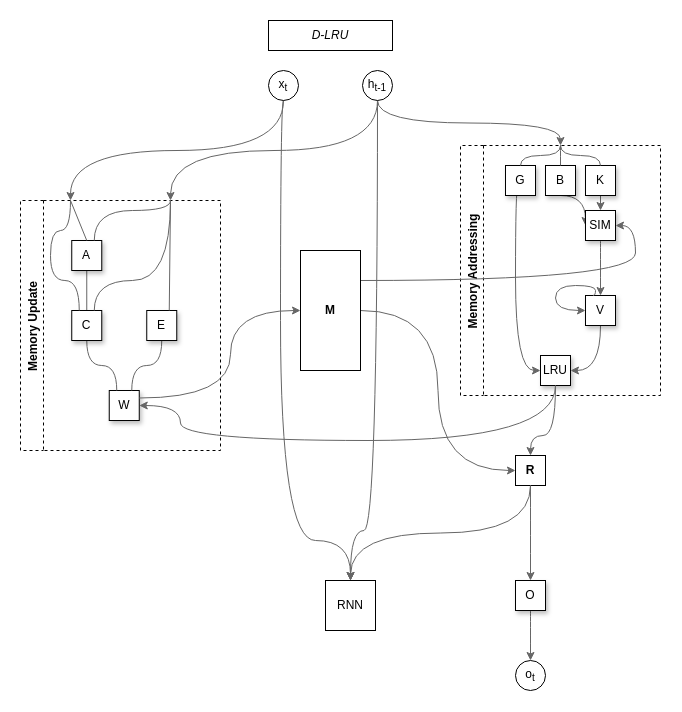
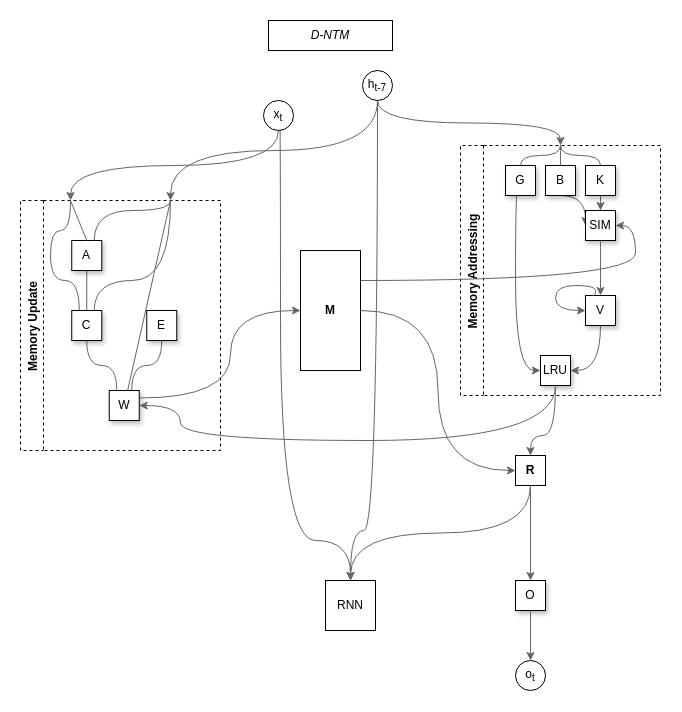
  <mxCell id="0" />
  <mxCell id="1" parent="0" />
  <mxCell id="2" style="edgeStyle=orthogonalEdgeStyle;curved=1;rounded=0;orthogonalLoop=1;jettySize=auto;html=1;exitX=0.5;exitY=1;exitDx=0;exitDy=0;entryX=0.5;entryY=0;entryDx=0;entryDy=0;fillColor=#f5f5f5;strokeColor=#666666;" parent="1" source="48" target="5" edge="1"><mxGeometry relative="1" as="geometry"><mxPoint x="570" y="158" as="targetPoint" /></mxGeometry></mxCell>
  <mxCell id="3" style="edgeStyle=orthogonalEdgeStyle;curved=1;rounded=0;orthogonalLoop=1;jettySize=auto;html=1;exitX=0.5;exitY=1;exitDx=0;exitDy=0;entryX=0.75;entryY=0;entryDx=0;entryDy=0;fillColor=#f5f5f5;strokeColor=#666666;" parent="1" source="48" target="28" edge="1"><mxGeometry relative="1" as="geometry"><mxPoint x="160" y="201" as="targetPoint" /></mxGeometry></mxCell>
  <mxCell id="4" value="" style="group;fontStyle=1;dashed=1;" parent="1" vertex="1" connectable="0"><mxGeometry x="460" y="195" width="200" height="370" as="geometry" /></mxCell>
  <mxCell id="5" value="Memory Addressing" style="swimlane;horizontal=0;dashed=1;" parent="4" vertex="1"><mxGeometry y="-50" width="200" height="250" as="geometry" /></mxCell>
  <mxCell id="6" style="edgeStyle=orthogonalEdgeStyle;curved=1;rounded=0;orthogonalLoop=1;jettySize=auto;html=1;exitX=0.5;exitY=1;exitDx=0;exitDy=0;entryX=0;entryY=0.5;entryDx=0;entryDy=0;fillColor=#f5f5f5;strokeColor=#666666;" parent="5" source="7" target="8" edge="1"><mxGeometry relative="1" as="geometry"><Array as="points"><mxPoint x="55" y="40" /><mxPoint x="55" y="225" /></Array></mxGeometry></mxCell>
  <mxCell id="7" value="G" style="whiteSpace=wrap;html=1;aspect=fixed;rounded=0;shadow=1;" parent="5" vertex="1"><mxGeometry x="45" y="20" width="30" height="30" as="geometry" /></mxCell>
  <mxCell id="8" value="LRU" style="whiteSpace=wrap;html=1;aspect=fixed;rounded=0;shadow=1;" parent="5" vertex="1"><mxGeometry x="80" y="210" width="30" height="30" as="geometry" /></mxCell>
  <mxCell id="9" style="edgeStyle=orthogonalEdgeStyle;curved=1;rounded=0;orthogonalLoop=1;jettySize=auto;html=1;exitX=0.5;exitY=1;exitDx=0;exitDy=0;entryX=0;entryY=0.5;entryDx=0;entryDy=0;fillColor=#f5f5f5;strokeColor=#666666;" parent="5" source="10" target="14" edge="1"><mxGeometry relative="1" as="geometry" /></mxCell>
  <mxCell id="10" value="B" style="whiteSpace=wrap;html=1;aspect=fixed;rounded=0;shadow=1;" parent="5" vertex="1"><mxGeometry x="85" y="20" width="30" height="30" as="geometry" /></mxCell>
  <mxCell id="11" style="edgeStyle=orthogonalEdgeStyle;curved=1;rounded=0;orthogonalLoop=1;jettySize=auto;html=1;exitX=0.5;exitY=1;exitDx=0;exitDy=0;fillColor=#f5f5f5;strokeColor=#666666;" parent="5" source="12" target="14" edge="1"><mxGeometry relative="1" as="geometry" /></mxCell>
  <mxCell id="12" value="K" style="whiteSpace=wrap;html=1;aspect=fixed;rounded=0;shadow=1;" parent="5" vertex="1"><mxGeometry x="125" y="20" width="30" height="30" as="geometry" /></mxCell>
  <mxCell id="13" style="edgeStyle=orthogonalEdgeStyle;curved=1;rounded=0;orthogonalLoop=1;jettySize=auto;html=1;exitX=0.5;exitY=1;exitDx=0;exitDy=0;entryX=0.5;entryY=0;entryDx=0;entryDy=0;fillColor=#f5f5f5;strokeColor=#666666;" parent="5" source="14" target="16" edge="1"><mxGeometry relative="1" as="geometry" /></mxCell>
  <mxCell id="14" value="SIM" style="whiteSpace=wrap;html=1;aspect=fixed;rounded=0;shadow=1;" parent="5" vertex="1"><mxGeometry x="125" y="65" width="30" height="30" as="geometry" /></mxCell>
  <mxCell id="15" style="edgeStyle=orthogonalEdgeStyle;curved=1;rounded=0;orthogonalLoop=1;jettySize=auto;html=1;exitX=0.5;exitY=1;exitDx=0;exitDy=0;entryX=1;entryY=0.5;entryDx=0;entryDy=0;fillColor=#f5f5f5;strokeColor=#666666;" parent="5" source="16" target="8" edge="1"><mxGeometry relative="1" as="geometry" /></mxCell>
  <mxCell id="16" value="V" style="whiteSpace=wrap;html=1;aspect=fixed;rounded=0;shadow=1;" parent="5" vertex="1"><mxGeometry x="125" y="150" width="30" height="30" as="geometry" /></mxCell>
  <mxCell id="17" style="edgeStyle=orthogonalEdgeStyle;curved=1;rounded=0;orthogonalLoop=1;jettySize=auto;html=1;exitX=0.25;exitY=0;exitDx=0;exitDy=0;entryX=0;entryY=0.5;entryDx=0;entryDy=0;fillColor=#f5f5f5;strokeColor=#666666;" parent="5" source="16" target="16" edge="1"><mxGeometry relative="1" as="geometry"><Array as="points"><mxPoint x="135" y="150" /><mxPoint x="135" y="140" /><mxPoint x="95" y="140" /><mxPoint x="95" y="165" /></Array></mxGeometry></mxCell>
  <mxCell id="18" style="edgeStyle=orthogonalEdgeStyle;curved=1;rounded=0;orthogonalLoop=1;jettySize=auto;html=1;exitX=0.5;exitY=0;exitDx=0;exitDy=0;entryX=0.5;entryY=0;entryDx=0;entryDy=0;endArrow=none;endFill=0;fillColor=#f5f5f5;strokeColor=#666666;" parent="5" source="5" target="7" edge="1"><mxGeometry relative="1" as="geometry"><Array as="points"><mxPoint x="100" y="10" /></Array></mxGeometry></mxCell>
  <mxCell id="19" style="edgeStyle=orthogonalEdgeStyle;curved=1;rounded=0;orthogonalLoop=1;jettySize=auto;html=1;exitX=0.5;exitY=0;exitDx=0;exitDy=0;entryX=0.5;entryY=0;entryDx=0;entryDy=0;endArrow=none;endFill=0;fillColor=#f5f5f5;strokeColor=#666666;" parent="5" source="5" target="12" edge="1"><mxGeometry relative="1" as="geometry"><Array as="points"><mxPoint x="100" y="10" /><mxPoint x="140" y="10" /></Array></mxGeometry></mxCell>
  <mxCell id="20" style="edgeStyle=orthogonalEdgeStyle;curved=1;rounded=0;orthogonalLoop=1;jettySize=auto;html=1;exitX=0.5;exitY=0;exitDx=0;exitDy=0;entryX=0.5;entryY=0;entryDx=0;entryDy=0;endArrow=none;endFill=0;fillColor=#f5f5f5;strokeColor=#666666;" parent="5" source="5" target="10" edge="1"><mxGeometry relative="1" as="geometry" /></mxCell>
  <mxCell id="21" value="&lt;b&gt;R&lt;/b&gt;" style="whiteSpace=wrap;html=1;aspect=fixed;" parent="4" vertex="1"><mxGeometry x="55" y="260" width="30" height="30" as="geometry" /></mxCell>
  <mxCell id="22" style="edgeStyle=orthogonalEdgeStyle;curved=1;rounded=0;orthogonalLoop=1;jettySize=auto;html=1;exitX=0.5;exitY=1;exitDx=0;exitDy=0;entryX=0.5;entryY=0;entryDx=0;entryDy=0;fillColor=#f5f5f5;strokeColor=#666666;" parent="4" source="8" target="21" edge="1"><mxGeometry relative="1" as="geometry"><Array as="points"><mxPoint x="95" y="240" /><mxPoint x="70" y="240" /></Array></mxGeometry></mxCell>
  <mxCell id="23" style="edgeStyle=orthogonalEdgeStyle;curved=1;rounded=0;orthogonalLoop=1;jettySize=auto;html=1;exitX=0.5;exitY=1;exitDx=0;exitDy=0;entryX=0.25;entryY=0;entryDx=0;entryDy=0;endArrow=classic;endFill=1;fillColor=#f5f5f5;strokeColor=#666666;" parent="1" source="46" target="28" edge="1"><mxGeometry relative="1" as="geometry"><mxPoint x="80" y="200" as="targetPoint" /></mxGeometry></mxCell>
  <mxCell id="24" value="RNN" style="whiteSpace=wrap;html=1;aspect=fixed;" parent="1" vertex="1"><mxGeometry x="325" y="580" width="50" height="50" as="geometry" /></mxCell>
  <mxCell id="25" style="edgeStyle=orthogonalEdgeStyle;curved=1;rounded=0;orthogonalLoop=1;jettySize=auto;html=1;exitX=1;exitY=0.5;exitDx=0;exitDy=0;entryX=0;entryY=0.5;entryDx=0;entryDy=0;endArrow=classic;endFill=1;fillColor=#f5f5f5;strokeColor=#666666;" parent="1" source="27" target="21" edge="1"><mxGeometry relative="1" as="geometry" /></mxCell>
  <mxCell id="26" style="edgeStyle=orthogonalEdgeStyle;curved=1;rounded=0;orthogonalLoop=1;jettySize=auto;html=1;exitX=1;exitY=0.25;exitDx=0;exitDy=0;entryX=1;entryY=0.5;entryDx=0;entryDy=0;endArrow=classic;endFill=1;fillColor=#f5f5f5;strokeColor=#666666;" parent="1" source="27" target="14" edge="1"><mxGeometry relative="1" as="geometry" /></mxCell>
  <mxCell id="27" value="&lt;b&gt;M&lt;/b&gt;" style="rounded=0;whiteSpace=wrap;html=1;rotation=0;" parent="1" vertex="1"><mxGeometry x="300" y="250" width="60" height="120" as="geometry" /></mxCell>
  <mxCell id="28" value="Memory Update" style="swimlane;horizontal=0;dashed=1;" parent="1" vertex="1"><mxGeometry x="20" y="200" width="200" height="250" as="geometry" /></mxCell>
  <mxCell id="29" style="edgeStyle=none;rounded=0;orthogonalLoop=1;jettySize=auto;html=1;exitX=0.5;exitY=1;exitDx=0;exitDy=0;entryX=0.5;entryY=0;entryDx=0;entryDy=0;endArrow=none;endFill=0;fillColor=#f5f5f5;strokeColor=#666666;" parent="28" source="30" target="35" edge="1"><mxGeometry relative="1" as="geometry" /></mxCell>
  <mxCell id="30" value="A" style="whiteSpace=wrap;html=1;aspect=fixed;rounded=0;shadow=1;" parent="28" vertex="1"><mxGeometry x="51.25" y="40" width="30" height="30" as="geometry" /></mxCell>
  <mxCell id="31" value="W" style="whiteSpace=wrap;html=1;aspect=fixed;rounded=0;shadow=1;" parent="28" vertex="1"><mxGeometry x="88.75" y="190" width="30" height="30" as="geometry" /></mxCell>
  <mxCell id="32" style="edgeStyle=orthogonalEdgeStyle;curved=1;rounded=0;orthogonalLoop=1;jettySize=auto;html=1;exitX=0.5;exitY=1;exitDx=0;exitDy=0;entryX=0.75;entryY=0;entryDx=0;entryDy=0;endArrow=none;endFill=0;fillColor=#f5f5f5;strokeColor=#666666;" parent="28" source="33" target="31" edge="1"><mxGeometry relative="1" as="geometry" /></mxCell>
  <mxCell id="33" value="E" style="whiteSpace=wrap;html=1;aspect=fixed;rounded=0;shadow=1;" parent="28" vertex="1"><mxGeometry x="126.25" y="110" width="30" height="30" as="geometry" /></mxCell>
  <mxCell id="34" style="edgeStyle=orthogonalEdgeStyle;curved=1;rounded=0;orthogonalLoop=1;jettySize=auto;html=1;exitX=0.5;exitY=1;exitDx=0;exitDy=0;entryX=0.25;entryY=0;entryDx=0;entryDy=0;endArrow=none;endFill=0;fillColor=#f5f5f5;strokeColor=#666666;" parent="28" source="35" target="31" edge="1"><mxGeometry relative="1" as="geometry" /></mxCell>
  <mxCell id="35" value="C" style="whiteSpace=wrap;html=1;aspect=fixed;rounded=0;shadow=1;" parent="28" vertex="1"><mxGeometry x="51.25" y="110" width="30" height="30" as="geometry" /></mxCell>
  <mxCell id="36" style="edgeStyle=none;rounded=0;orthogonalLoop=1;jettySize=auto;html=1;exitX=0.25;exitY=0;exitDx=0;exitDy=0;entryX=0.5;entryY=0;entryDx=0;entryDy=0;endArrow=none;endFill=0;fillColor=#f5f5f5;strokeColor=#666666;" parent="28" source="28" target="30" edge="1"><mxGeometry relative="1" as="geometry" /></mxCell>
- <mxCell id="37" style="edgeStyle=none;rounded=0;orthogonalLoop=1;jettySize=auto;html=1;exitX=0.75;exitY=0;exitDx=0;exitDy=0;entryX=0.75;entryY=0;entryDx=0;entryDy=0;endArrow=none;endFill=0;fillColor=#f5f5f5;strokeColor=#666666;" parent="28" source="28" target="33" edge="1"><mxGeometry relative="1" as="geometry" /></mxCell>
+ <mxCell id="37" style="edgeStyle=none;rounded=0;orthogonalLoop=1;jettySize=auto;html=1;exitX=0.75;exitY=0;exitDx=0;exitDy=0;endArrow=none;endFill=0;fillColor=#f5f5f5;strokeColor=#666666;" parent="28" source="28" target="31" edge="1"><mxGeometry relative="1" as="geometry" /></mxCell>
  <mxCell id="38" style="edgeStyle=orthogonalEdgeStyle;curved=1;rounded=0;orthogonalLoop=1;jettySize=auto;html=1;exitX=0.25;exitY=0;exitDx=0;exitDy=0;entryX=0.25;entryY=0;entryDx=0;entryDy=0;endArrow=none;endFill=0;fillColor=#f5f5f5;strokeColor=#666666;" parent="28" source="28" target="35" edge="1"><mxGeometry relative="1" as="geometry"><Array as="points"><mxPoint x="50" y="30" /><mxPoint x="30" y="30" /><mxPoint x="30" y="80" /><mxPoint x="59" y="80" /></Array></mxGeometry></mxCell>
  <mxCell id="39" style="edgeStyle=orthogonalEdgeStyle;curved=1;rounded=0;orthogonalLoop=1;jettySize=auto;html=1;exitX=0.75;exitY=0;exitDx=0;exitDy=0;entryX=0.75;entryY=0;entryDx=0;entryDy=0;endArrow=none;endFill=0;fillColor=#f5f5f5;strokeColor=#666666;" parent="28" source="28" target="35" edge="1"><mxGeometry relative="1" as="geometry"><Array as="points"><mxPoint x="150" y="80" /><mxPoint x="74" y="80" /></Array></mxGeometry></mxCell>
  <mxCell id="40" style="edgeStyle=orthogonalEdgeStyle;curved=1;rounded=0;orthogonalLoop=1;jettySize=auto;html=1;exitX=0.75;exitY=0;exitDx=0;exitDy=0;entryX=0.75;entryY=0;entryDx=0;entryDy=0;endArrow=none;endFill=0;fillColor=#f5f5f5;strokeColor=#666666;" parent="28" source="28" target="30" edge="1"><mxGeometry relative="1" as="geometry"><Array as="points"><mxPoint x="150" y="10" /><mxPoint x="74" y="10" /></Array></mxGeometry></mxCell>
  <mxCell id="41" style="edgeStyle=orthogonalEdgeStyle;curved=1;rounded=0;orthogonalLoop=1;jettySize=auto;html=1;exitX=0.5;exitY=1;exitDx=0;exitDy=0;entryX=1;entryY=0.5;entryDx=0;entryDy=0;fillColor=#f5f5f5;strokeColor=#666666;" parent="1" source="8" target="31" edge="1"><mxGeometry relative="1" as="geometry"><Array as="points"><mxPoint x="555" y="440" /><mxPoint x="180" y="440" /><mxPoint x="180" y="405" /></Array></mxGeometry></mxCell>
  <mxCell id="42" style="edgeStyle=orthogonalEdgeStyle;curved=1;rounded=0;orthogonalLoop=1;jettySize=auto;html=1;exitX=1;exitY=0.25;exitDx=0;exitDy=0;entryX=0;entryY=0.5;entryDx=0;entryDy=0;endArrow=classic;endFill=1;fillColor=#f5f5f5;strokeColor=#666666;" parent="1" source="31" target="27" edge="1"><mxGeometry relative="1" as="geometry"><Array as="points"><mxPoint x="230" y="398" /><mxPoint x="230" y="310" /></Array></mxGeometry></mxCell>
- <mxCell id="43" value="D-LRU" style="rounded=0;whiteSpace=wrap;html=1;fontStyle=2" parent="1" vertex="1"><mxGeometry x="268" y="20" width="124" height="30" as="geometry" /></mxCell>
+ <mxCell id="43" value="D-NTM" style="rounded=0;whiteSpace=wrap;html=1;fontStyle=2" parent="1" vertex="1"><mxGeometry x="268" y="20" width="124" height="30" as="geometry" /></mxCell>
  <mxCell id="44" style="edgeStyle=orthogonalEdgeStyle;curved=1;rounded=0;orthogonalLoop=1;jettySize=auto;html=1;exitX=0.5;exitY=1;exitDx=0;exitDy=0;endArrow=classic;endFill=1;fillColor=#f5f5f5;strokeColor=#666666;" parent="1" source="21" edge="1"><mxGeometry relative="1" as="geometry"><mxPoint x="350" y="580" as="targetPoint" /></mxGeometry></mxCell>
  <mxCell id="45" style="edgeStyle=orthogonalEdgeStyle;curved=1;rounded=0;orthogonalLoop=1;jettySize=auto;html=1;exitX=0.5;exitY=1;exitDx=0;exitDy=0;entryX=0.5;entryY=0;entryDx=0;entryDy=0;endArrow=classic;endFill=1;fillColor=#f5f5f5;strokeColor=#666666;" parent="1" source="46" target="24" edge="1"><mxGeometry relative="1" as="geometry"><Array as="points"><mxPoint x="280" y="100" /><mxPoint x="280" y="540" /><mxPoint x="350" y="540" /></Array></mxGeometry></mxCell>
- <mxCell id="46" value="x&lt;sub&gt;t&lt;/sub&gt;" style="ellipse;whiteSpace=wrap;html=1;aspect=fixed;" parent="1" vertex="1"><mxGeometry x="268" y="70" width="30" height="30" as="geometry" /></mxCell>
+ <mxCell id="46" value="x&lt;sub&gt;t&lt;/sub&gt;" style="ellipse;whiteSpace=wrap;html=1;aspect=fixed;" parent="1" vertex="1"><mxGeometry x="263" y="100" width="30" height="30" as="geometry" /></mxCell>
  <mxCell id="47" style="edgeStyle=orthogonalEdgeStyle;curved=1;rounded=0;orthogonalLoop=1;jettySize=auto;html=1;exitX=0.5;exitY=1;exitDx=0;exitDy=0;endArrow=classic;endFill=1;fillColor=#f5f5f5;strokeColor=#666666;" parent="1" source="48" edge="1"><mxGeometry relative="1" as="geometry"><mxPoint x="350" y="580" as="targetPoint" /><Array as="points"><mxPoint x="377" y="530" /><mxPoint x="350" y="530" /></Array></mxGeometry></mxCell>
- <mxCell id="48" value="h&lt;sub&gt;t-1&lt;/sub&gt;" style="ellipse;whiteSpace=wrap;html=1;aspect=fixed;" parent="1" vertex="1"><mxGeometry x="362" y="70" width="30" height="30" as="geometry" /></mxCell>
+ <mxCell id="48" value="h&lt;sub&gt;t-7&lt;/sub&gt;" style="ellipse;whiteSpace=wrap;html=1;aspect=fixed;" parent="1" vertex="1"><mxGeometry x="362" y="70" width="30" height="30" as="geometry" /></mxCell>
  <mxCell id="49" style="edgeStyle=orthogonalEdgeStyle;curved=1;rounded=0;orthogonalLoop=1;jettySize=auto;html=1;exitX=0.5;exitY=1;exitDx=0;exitDy=0;entryX=0.5;entryY=0;entryDx=0;entryDy=0;fillColor=#f5f5f5;strokeColor=#666666;" edge="1" parent="1" source="50" target="52"><mxGeometry relative="1" as="geometry" /></mxCell>
  <mxCell id="50" value="O" style="whiteSpace=wrap;html=1;aspect=fixed;rounded=0;shadow=1;" vertex="1" parent="1"><mxGeometry x="515" y="580" width="30" height="30" as="geometry" /></mxCell>
  <mxCell id="51" style="edgeStyle=orthogonalEdgeStyle;curved=1;rounded=0;orthogonalLoop=1;jettySize=auto;html=1;exitX=0.5;exitY=1;exitDx=0;exitDy=0;fillColor=#f5f5f5;strokeColor=#666666;" edge="1" parent="1" source="21" target="50"><mxGeometry relative="1" as="geometry" /></mxCell>
  <mxCell id="52" value="o&lt;sub&gt;t&lt;/sub&gt;" style="ellipse;whiteSpace=wrap;html=1;aspect=fixed;" vertex="1" parent="1"><mxGeometry x="515" y="660" width="30" height="30" as="geometry" /></mxCell>
